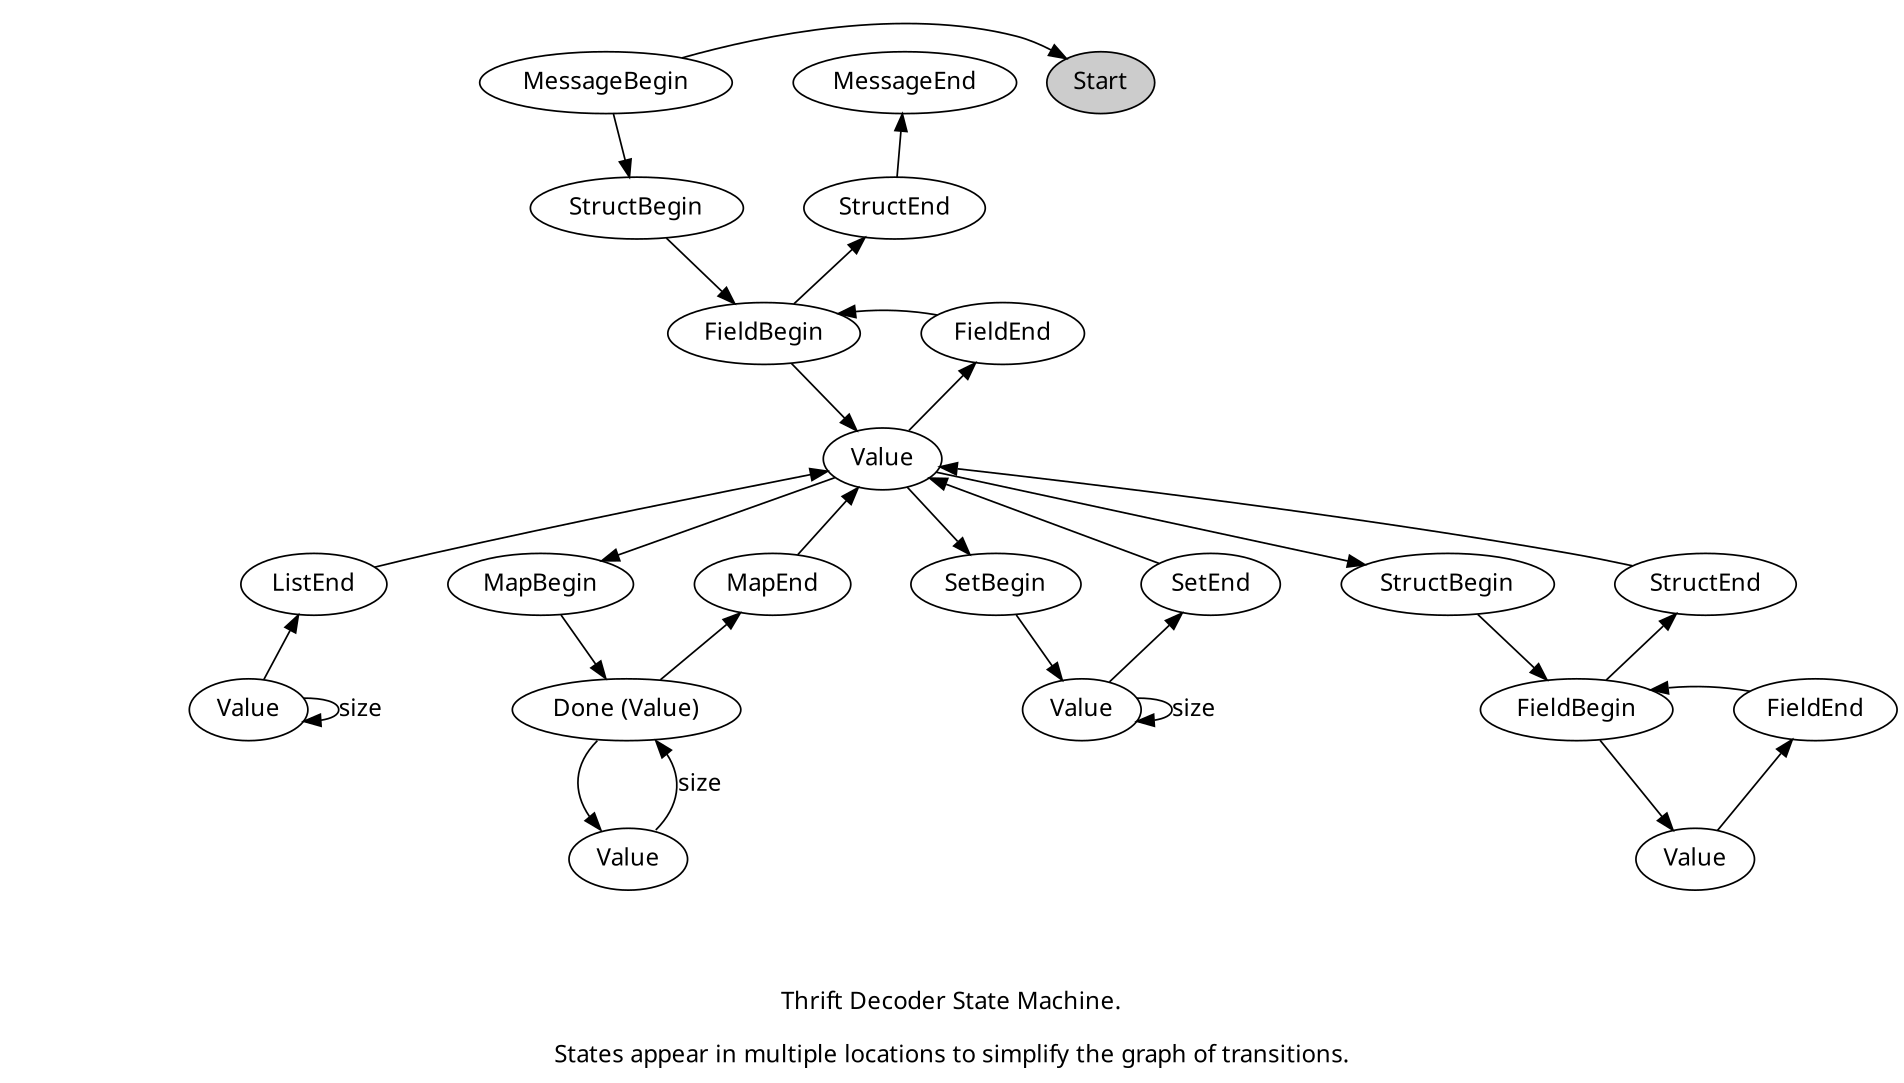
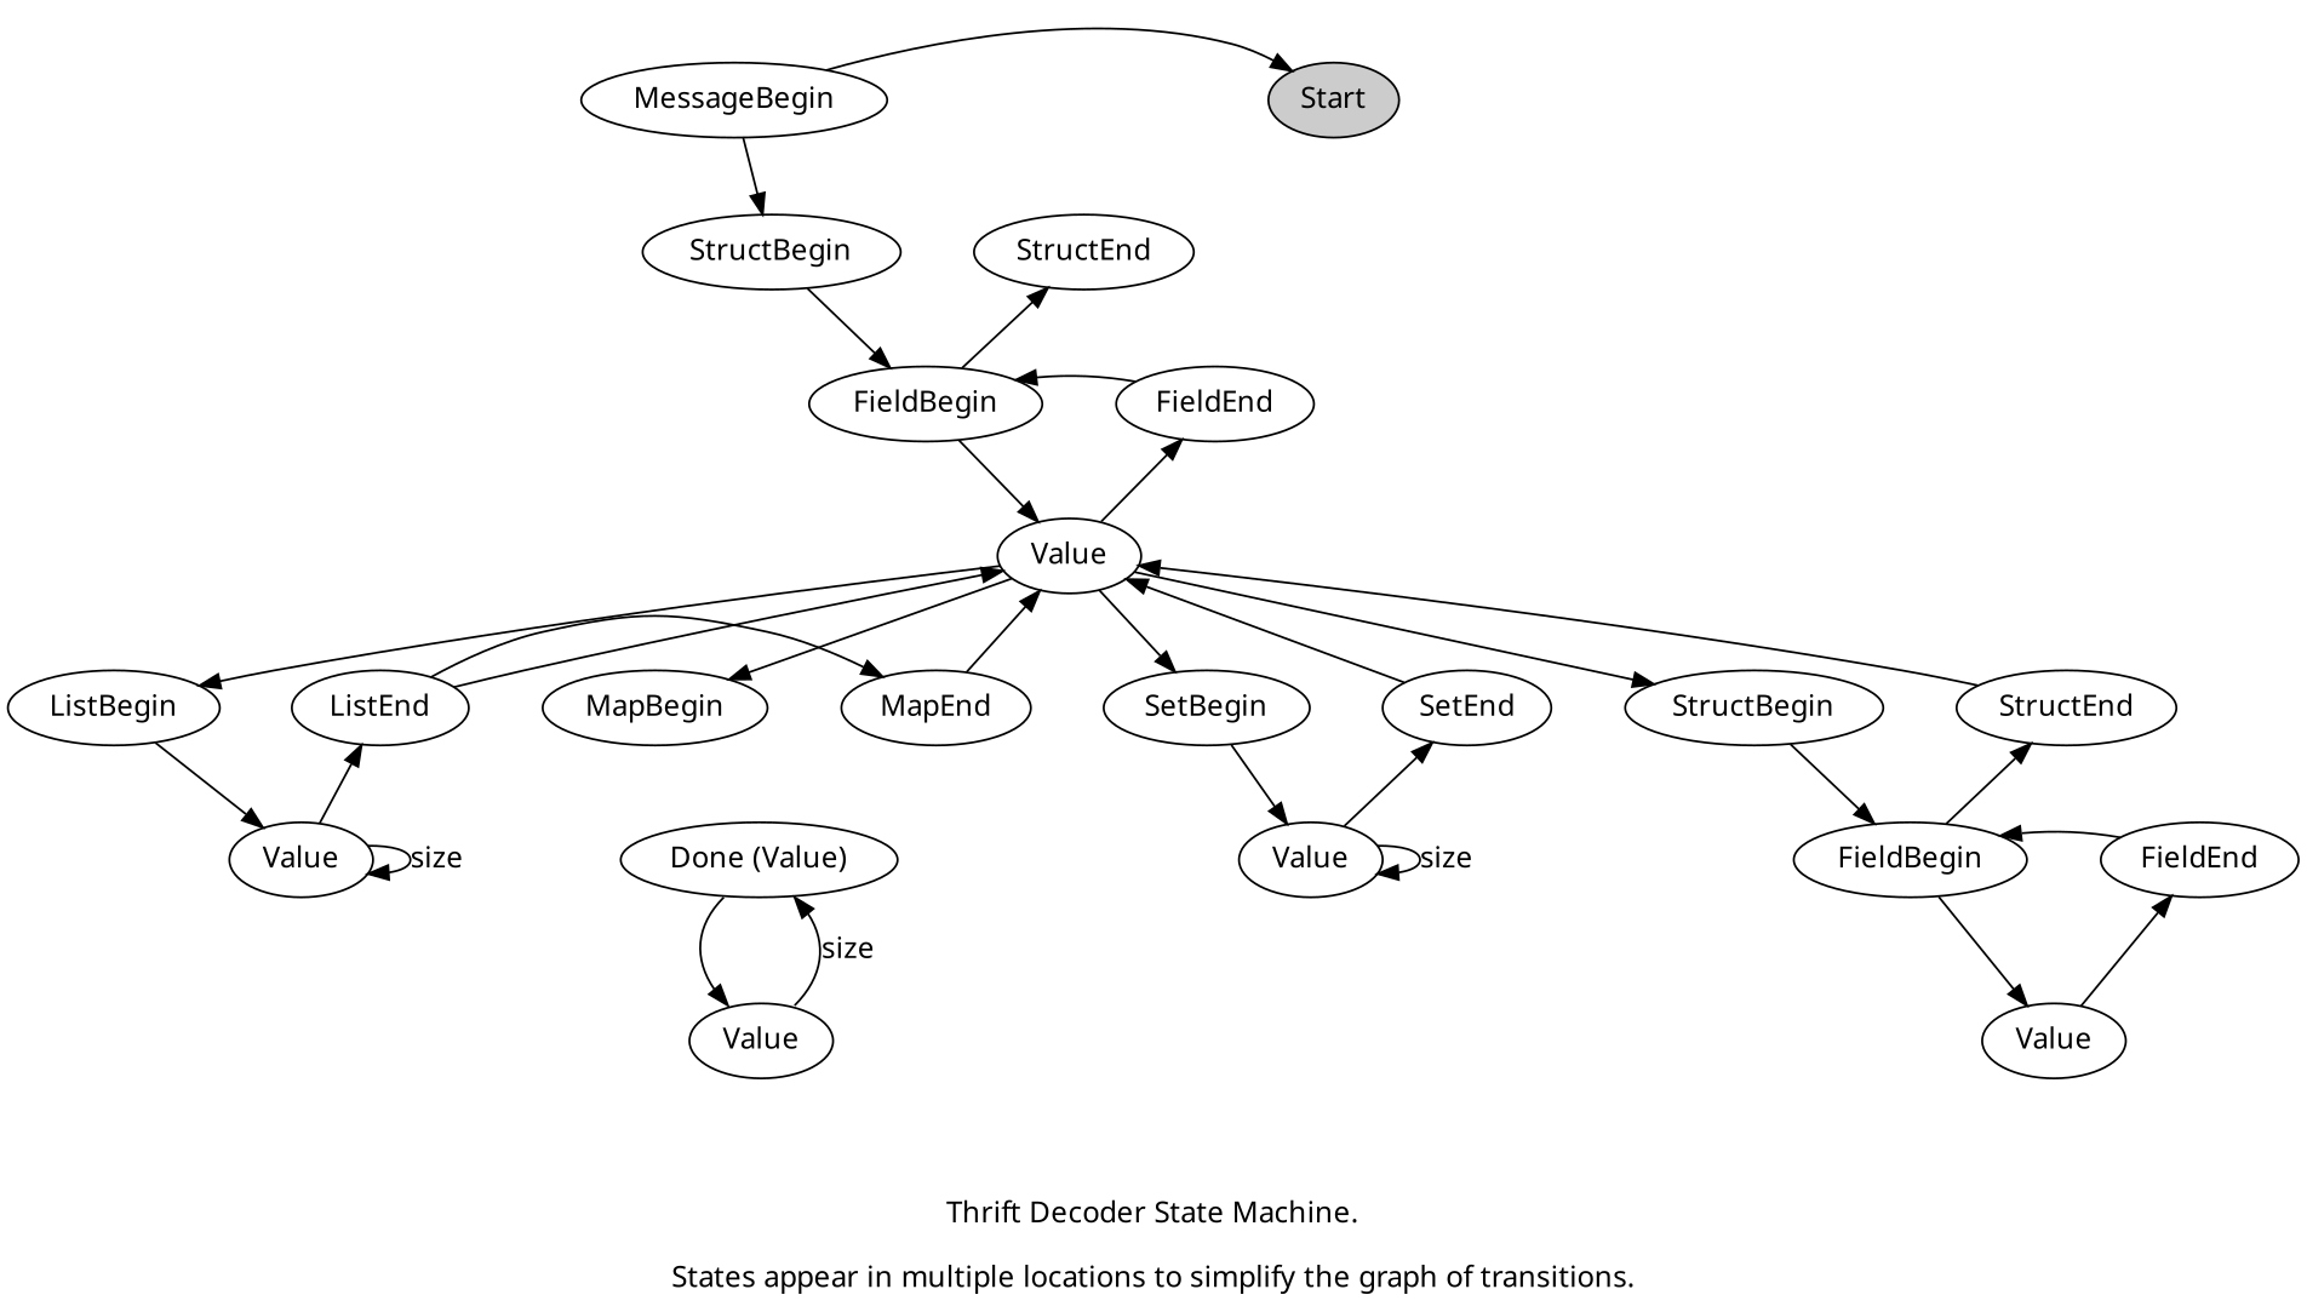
  digraph {
    fontname="Noto Sans"
    label="Thrift Decoder State Machine.\n\nStates appear in multiple locations to simplify the graph of transitions."
    node [fontname="Noto Sans"]
    edge [fontname="Noto Sans"]
    Start [fillcolor="#cccccc" style=filled]
    MessageBegin
-   MessageEnd
    StructBegin
    StructEnd
    FieldBegin
    FieldEnd
    Value
+   ListBegin
    ListEnd
    MapBegin
    MapEnd
    SetBegin
    SetEnd
    n15 [label=StructBegin]
    n16 [label=StructEnd]
    n17 [label=FieldBegin]
    n18 [label=FieldEnd]
    n19 [label=Value]
    n20 [label="Done (Value)"]
    n21 [label=Value]
    n22 [label=Value]
    n23 [label=Value]
    subgraph sub_1 {
      rank=same
      Start
      MessageBegin
-     MessageEnd
    }
    subgraph sub_2 {
      rank=same
      StructBegin
      StructEnd
    }
    subgraph sub_3 {
      rank=same
      FieldBegin
      FieldEnd
    }
    subgraph sub_4 {
      rank=same
      Value
    }
    subgraph sub_5 {
      rank=same
+     ListBegin
      ListEnd
      MapBegin
      MapEnd
      SetBegin
      SetEnd
      n15
      n16
    }
    subgraph sub_6 {
      rank=same
      n17
      n18
    }
    MessageBegin -> Start
-   MessageBegin -> MessageEnd [style=invis]
    MessageBegin -> StructBegin
    StructBegin -> StructEnd [style=invis]
    StructBegin -> FieldBegin
-   StructEnd -> MessageEnd
    FieldBegin -> StructEnd
    FieldBegin -> FieldEnd [style=invis]
    FieldBegin -> Value
    FieldEnd -> FieldBegin
    Value -> FieldEnd
+   Value -> ListBegin
    Value -> MapBegin
    Value -> SetBegin
    Value -> n15
+   ListBegin -> ListEnd [style=invis]
+   ListBegin -> n19
    ListEnd -> Value
    ListEnd -> MapBegin [style=invis]
    MapBegin -> MapEnd [style=invis]
-   MapBegin -> n20
    MapEnd -> Value
    MapEnd -> SetBegin [style=invis]
    SetBegin -> SetEnd [style=invis]
    SetBegin -> n21
    SetEnd -> Value
    SetEnd -> n15 [style=invis]
    n15 -> n16 [style=invis]
    n15 -> n17
    n16 -> Value
    n17 -> n16
    n17 -> n18 [style=invis]
    n17 -> n22
    n18 -> n17
    n19 -> ListEnd
    n19 -> n19 [label=size]
-   n20 -> MapEnd
+   ListEnd -> MapEnd
    n20 -> n23 [headport=nw tailport=sw]
    n21 -> SetEnd
    n21 -> n21 [label=size]
    n22 -> n18
    n23 -> n20 [headport=se label=size tailport=ne]
  }
